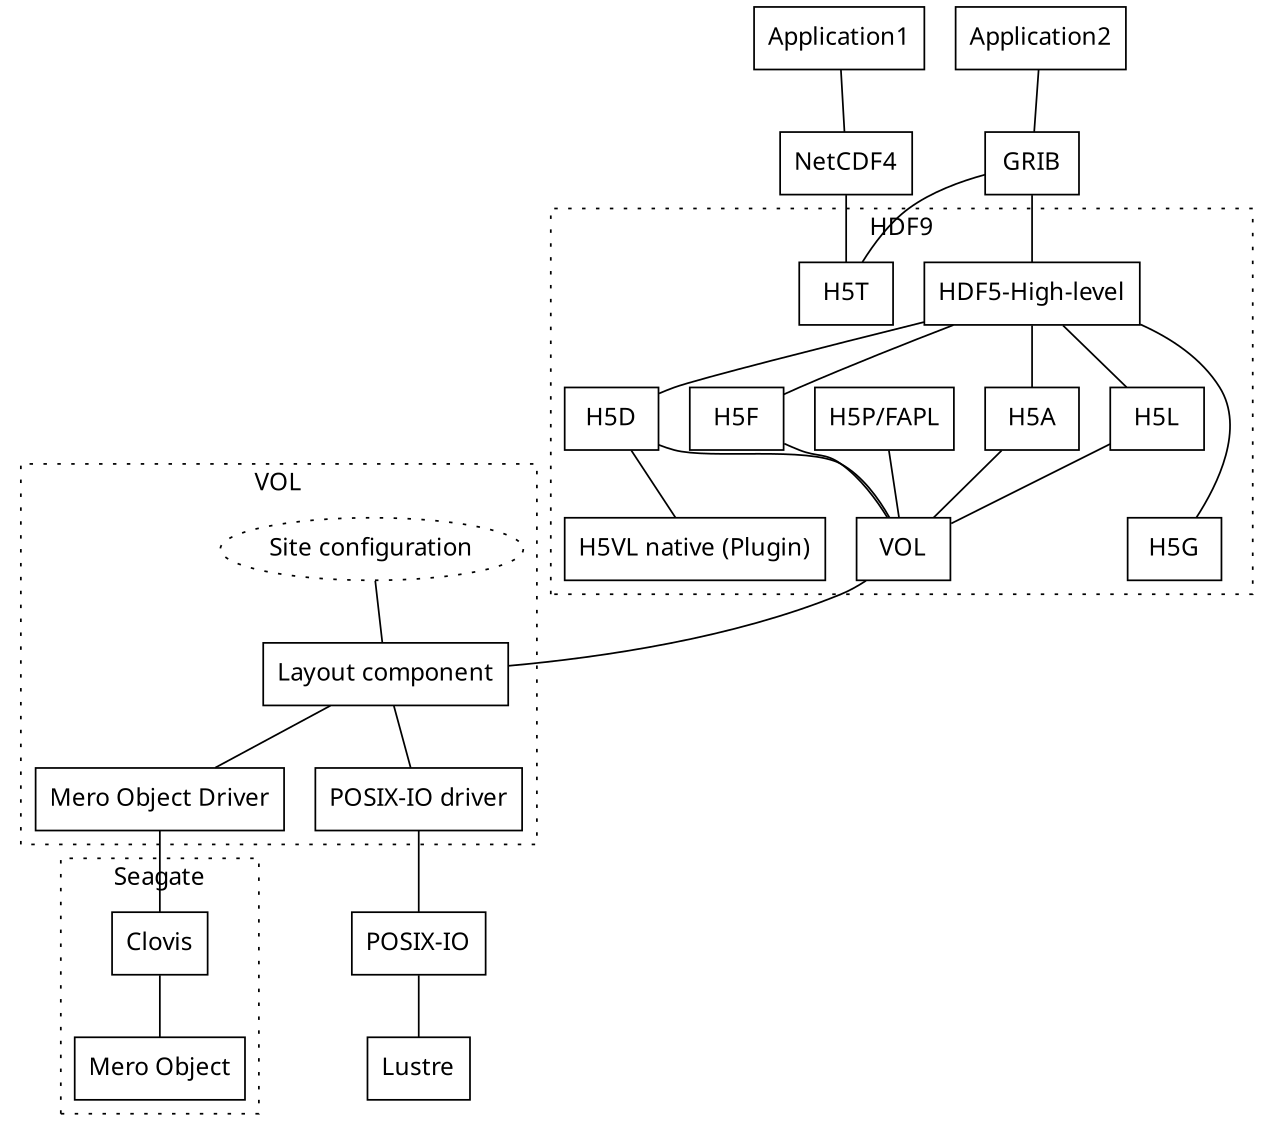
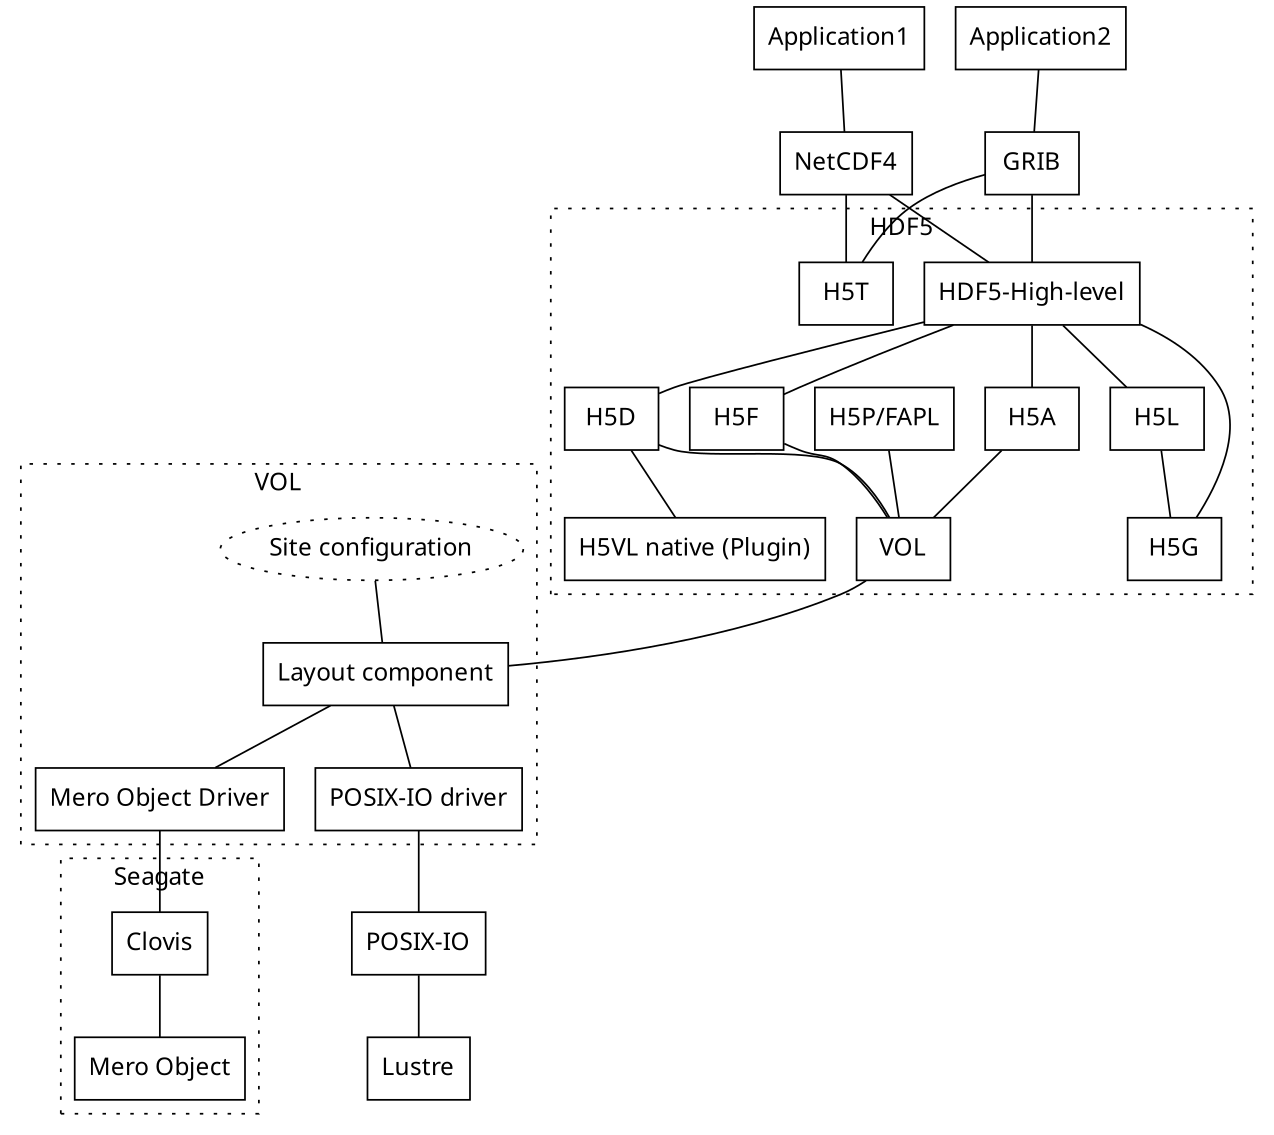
  graph {
    fontname="sans serif"
    node [fontname="sans serif" shape=box]
    edge [fontname="sans serif"]
    "HDF5-High-level"
    H5F
    H5D
    H5G
    H5A
    H5L
    H5T
    VOL
    "H5VL native (Plugin)"
    "H5P/FAPL"
    "Layout component"
    "POSIX-IO driver"
    "Site configuration" [shape=ellipse style=dotted]
    "Mero Object Driver"
    Clovis
    "Mero Object"
    "POSIX-IO"
    Application1
    NetCDF4
    Application2
    GRIB
    Lustre
    subgraph cluster_1 {
-     label=HDF9
+     label=HDF5
      style=dotted
      "HDF5-High-level"
      H5F
      H5D
      H5G
      H5A
      H5L
      H5T
      VOL
      "H5VL native (Plugin)"
      "H5P/FAPL"
    }
    subgraph cluster_2 {
      label=VOL
      style=dotted
      "Layout component"
      "POSIX-IO driver"
      "Site configuration"
      "Mero Object Driver"
    }
    subgraph cluster_3 {
      label=Seagate
      style=dotted
      Clovis
      "Mero Object"
    }
    "HDF5-High-level" -- H5F
    "HDF5-High-level" -- H5D
    "HDF5-High-level" -- H5G
    "HDF5-High-level" -- H5A
    "HDF5-High-level" -- H5L
    H5F -- VOL
    H5D -- VOL
    H5D -- "H5VL native (Plugin)"
    H5A -- VOL
-   H5L -- VOL
+   H5L -- H5G
    VOL -- "Layout component"
    "H5P/FAPL" -- VOL
    "Layout component" -- "POSIX-IO driver"
    "Layout component" -- "Mero Object Driver"
    "POSIX-IO driver" -- "POSIX-IO"
    "Site configuration" -- "Layout component"
    "Mero Object Driver" -- Clovis
    Clovis -- "Mero Object"
    "POSIX-IO" -- Lustre
    Application1 -- NetCDF4
+   NetCDF4 -- "HDF5-High-level"
    NetCDF4 -- H5T
    Application2 -- GRIB
    GRIB -- "HDF5-High-level"
    GRIB -- H5T
  }
